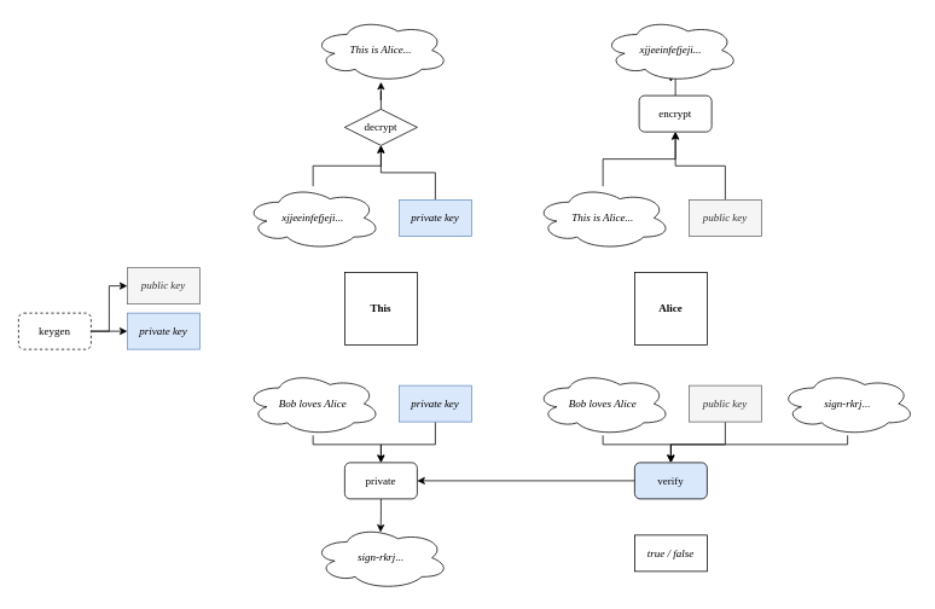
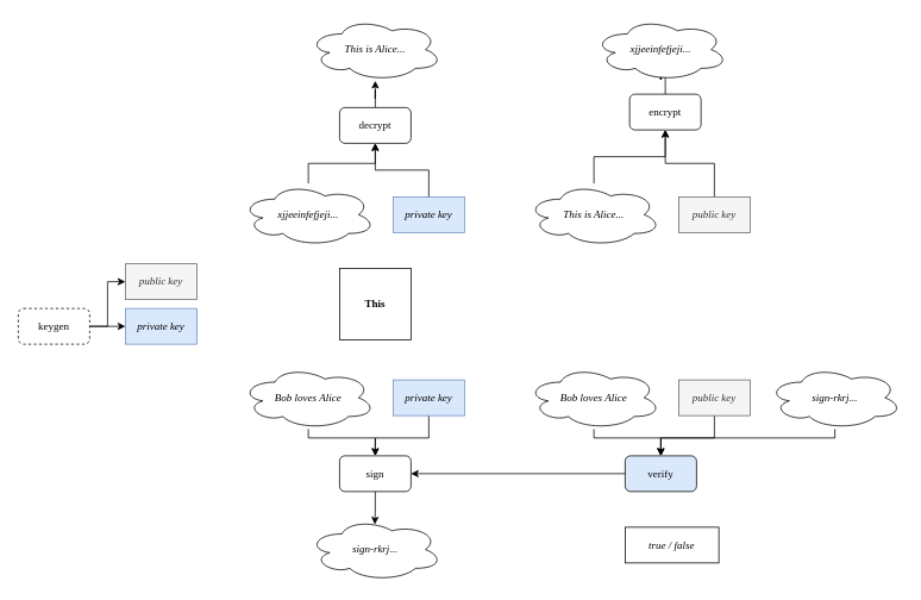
  <mxCell id="0" />
  <mxCell id="1" parent="0" />
  <mxCell id="2" value="This" style="whiteSpace=wrap;html=1;aspect=fixed;fontFamily=Times New Roman;fontStyle=1" parent="1" vertex="1"><mxGeometry x="380" y="300" width="80" height="80" as="geometry" /></mxCell>
- <mxCell id="3" value="Alice" style="whiteSpace=wrap;html=1;aspect=fixed;fontFamily=Times New Roman;fontStyle=1" parent="1" vertex="1"><mxGeometry x="700" y="300" width="80" height="80" as="geometry" /></mxCell>
  <mxCell id="4" style="edgeStyle=orthogonalEdgeStyle;rounded=0;orthogonalLoop=1;jettySize=auto;html=1;" parent="1" source="6" target="8" edge="1"><mxGeometry relative="1" as="geometry" /></mxCell>
  <mxCell id="5" style="edgeStyle=orthogonalEdgeStyle;rounded=0;orthogonalLoop=1;jettySize=auto;html=1;entryX=0;entryY=0.5;entryDx=0;entryDy=0;" parent="1" source="6" target="7" edge="1"><mxGeometry relative="1" as="geometry" /></mxCell>
  <mxCell id="6" value="keygen" style="rounded=1;whiteSpace=wrap;html=1;fontFamily=Times New Roman;dashed=1;" parent="1" vertex="1"><mxGeometry x="20" y="345" width="80" height="40" as="geometry" /></mxCell>
  <mxCell id="7" value="public key" style="rounded=0;whiteSpace=wrap;html=1;fontFamily=Times New Roman;fontStyle=2;fillColor=#f5f5f5;strokeColor=#666666;fontColor=#333333;" parent="1" vertex="1"><mxGeometry x="140" y="295" width="80" height="40" as="geometry" /></mxCell>
  <mxCell id="8" value="private key" style="rounded=0;whiteSpace=wrap;html=1;fontFamily=Times New Roman;fontStyle=2;fillColor=#dae8fc;strokeColor=#6c8ebf;" parent="1" vertex="1"><mxGeometry x="140" y="345" width="80" height="40" as="geometry" /></mxCell>
  <mxCell id="9" style="edgeStyle=orthogonalEdgeStyle;rounded=0;orthogonalLoop=1;jettySize=auto;html=1;" parent="1" source="10" target="12" edge="1"><mxGeometry relative="1" as="geometry" /></mxCell>
  <mxCell id="10" value="&lt;font face=&quot;Times New Roman&quot;&gt;This is Alice...&lt;/font&gt;" style="ellipse;shape=cloud;whiteSpace=wrap;html=1;fontStyle=2" parent="1" vertex="1"><mxGeometry x="590" y="205" width="150" height="70" as="geometry" /></mxCell>
  <mxCell id="11" style="edgeStyle=orthogonalEdgeStyle;rounded=0;orthogonalLoop=1;jettySize=auto;html=1;" parent="1" source="12" target="15" edge="1"><mxGeometry relative="1" as="geometry" /></mxCell>
  <mxCell id="12" value="encrypt" style="rounded=1;whiteSpace=wrap;html=1;fontFamily=Times New Roman;" parent="1" vertex="1"><mxGeometry x="705" y="105" width="80" height="40" as="geometry" /></mxCell>
  <mxCell id="13" style="edgeStyle=orthogonalEdgeStyle;rounded=0;orthogonalLoop=1;jettySize=auto;html=1;entryX=0.5;entryY=1;entryDx=0;entryDy=0;" parent="1" source="14" target="12" edge="1"><mxGeometry relative="1" as="geometry" /></mxCell>
  <mxCell id="14" value="public key" style="rounded=0;whiteSpace=wrap;html=1;fontFamily=Times New Roman;fontStyle=2;fillColor=#f5f5f5;strokeColor=#666666;fontColor=#333333;" parent="1" vertex="1"><mxGeometry x="760" y="220" width="80" height="40" as="geometry" /></mxCell>
  <mxCell id="15" value="&lt;font face=&quot;Times New Roman&quot;&gt;xjjeeinfefjeji...&lt;/font&gt;" style="ellipse;shape=cloud;whiteSpace=wrap;html=1;fontStyle=2" parent="1" vertex="1"><mxGeometry x="665" y="20" width="150" height="70" as="geometry" /></mxCell>
  <mxCell id="16" style="edgeStyle=orthogonalEdgeStyle;rounded=0;orthogonalLoop=1;jettySize=auto;html=1;" parent="1" source="17" target="19" edge="1"><mxGeometry relative="1" as="geometry" /></mxCell>
  <mxCell id="17" value="&lt;font face=&quot;Times New Roman&quot;&gt;xjjeeinfefjeji...&lt;/font&gt;" style="ellipse;shape=cloud;whiteSpace=wrap;html=1;fontStyle=2" parent="1" vertex="1"><mxGeometry x="270" y="205" width="150" height="70" as="geometry" /></mxCell>
  <mxCell id="18" style="edgeStyle=orthogonalEdgeStyle;rounded=0;orthogonalLoop=1;jettySize=auto;html=1;" parent="1" source="19" target="22" edge="1"><mxGeometry relative="1" as="geometry" /></mxCell>
- <mxCell id="19" value="decrypt" style="rhombus;whiteSpace=wrap;html=1;fontFamily=Times New Roman;" parent="1" vertex="1"><mxGeometry x="380" width="80" height="40" as="geometry" y="120" /></mxCell>
+ <mxCell id="19" value="decrypt" style="rounded=1;whiteSpace=wrap;html=1;fontFamily=Times New Roman;" parent="1" vertex="1"><mxGeometry x="380" width="80" height="40" as="geometry" y="120" /></mxCell>
  <mxCell id="20" style="edgeStyle=orthogonalEdgeStyle;rounded=0;orthogonalLoop=1;jettySize=auto;html=1;entryX=0.5;entryY=1;entryDx=0;entryDy=0;" parent="1" source="21" target="19" edge="1"><mxGeometry relative="1" as="geometry" /></mxCell>
  <mxCell id="21" value="private key" style="rounded=0;whiteSpace=wrap;html=1;fontFamily=Times New Roman;fontStyle=2;fillColor=#dae8fc;strokeColor=#6c8ebf;" parent="1" vertex="1"><mxGeometry x="440" y="220" width="80" height="40" as="geometry" /></mxCell>
  <mxCell id="22" value="&lt;font face=&quot;Times New Roman&quot;&gt;This is Alice...&lt;/font&gt;" style="ellipse;shape=cloud;whiteSpace=wrap;html=1;fontStyle=2" parent="1" vertex="1"><mxGeometry x="345" y="20" width="150" height="70" as="geometry" /></mxCell>
  <mxCell id="23" style="edgeStyle=orthogonalEdgeStyle;rounded=0;orthogonalLoop=1;jettySize=auto;html=1;entryX=0.497;entryY=0.097;entryDx=0;entryDy=0;entryPerimeter=0;" parent="1" source="24" target="29" edge="1"><mxGeometry relative="1" as="geometry" /></mxCell>
- <mxCell id="24" value="private" style="rounded=1;whiteSpace=wrap;html=1;fontFamily=Times New Roman;" parent="1" vertex="1"><mxGeometry x="380" y="510" width="80" height="40" as="geometry" /></mxCell>
+ <mxCell id="24" value="sign" style="rounded=1;whiteSpace=wrap;html=1;fontFamily=Times New Roman;" parent="1" vertex="1"><mxGeometry x="380" y="510" width="80" height="40" as="geometry" /></mxCell>
  <mxCell id="25" style="edgeStyle=orthogonalEdgeStyle;rounded=0;orthogonalLoop=1;jettySize=auto;html=1;entryX=0.5;entryY=0;entryDx=0;entryDy=0;" parent="1" source="26" target="24" edge="1"><mxGeometry relative="1" as="geometry"><Array as="points"><mxPoint x="345" y="490" /><mxPoint x="420" y="490" /></Array></mxGeometry></mxCell>
  <mxCell id="26" value="&lt;font face=&quot;Times New Roman&quot;&gt;Bob loves Alice&lt;/font&gt;" style="ellipse;shape=cloud;whiteSpace=wrap;html=1;fontStyle=2" parent="1" vertex="1"><mxGeometry x="270" y="410" width="150" height="70" as="geometry" /></mxCell>
  <mxCell id="27" style="edgeStyle=orthogonalEdgeStyle;rounded=0;orthogonalLoop=1;jettySize=auto;html=1;" parent="1" source="28" edge="1"><mxGeometry relative="1" as="geometry"><mxPoint x="420" y="510" as="targetPoint" /><Array as="points"><mxPoint x="480" y="490" /><mxPoint x="420" y="490" /></Array></mxGeometry></mxCell>
  <mxCell id="28" value="private key" style="rounded=0;whiteSpace=wrap;html=1;fontFamily=Times New Roman;fontStyle=2;fillColor=#dae8fc;strokeColor=#6c8ebf;" parent="1" vertex="1"><mxGeometry x="440" y="425" width="80" height="40" as="geometry" /></mxCell>
  <mxCell id="29" value="&lt;font face=&quot;Times New Roman&quot;&gt;sign-rkrj...&lt;/font&gt;" style="ellipse;shape=cloud;whiteSpace=wrap;html=1;fontStyle=2" parent="1" vertex="1"><mxGeometry x="345" y="580" width="150" height="70" as="geometry" /></mxCell>
  <mxCell id="30" style="edgeStyle=orthogonalEdgeStyle;rounded=0;orthogonalLoop=1;jettySize=auto;html=1;" parent="1" source="31" target="24" edge="1"><mxGeometry relative="1" as="geometry" /></mxCell>
  <mxCell id="31" value="verify" style="rounded=1;whiteSpace=wrap;html=1;fontFamily=Times New Roman;fillColor=#dae8fc;" parent="1" vertex="1"><mxGeometry x="700" y="510" width="80" height="40" as="geometry" /></mxCell>
  <mxCell id="32" style="edgeStyle=orthogonalEdgeStyle;rounded=0;orthogonalLoop=1;jettySize=auto;html=1;entryX=0.5;entryY=0;entryDx=0;entryDy=0;" parent="1" source="33" target="31" edge="1"><mxGeometry relative="1" as="geometry"><Array as="points"><mxPoint x="665" y="490" /><mxPoint x="740" y="490" /></Array></mxGeometry></mxCell>
  <mxCell id="33" value="&lt;font face=&quot;Times New Roman&quot;&gt;Bob loves Alice&lt;/font&gt;" style="ellipse;shape=cloud;whiteSpace=wrap;html=1;fontStyle=2" parent="1" vertex="1"><mxGeometry x="590" y="410" width="150" height="70" as="geometry" /></mxCell>
  <mxCell id="34" style="edgeStyle=orthogonalEdgeStyle;rounded=0;orthogonalLoop=1;jettySize=auto;html=1;" parent="1" source="35" edge="1"><mxGeometry relative="1" as="geometry"><mxPoint x="740" y="510" as="targetPoint" /><Array as="points"><mxPoint x="800" y="490" /><mxPoint x="740" y="490" /></Array></mxGeometry></mxCell>
  <mxCell id="35" value="public key" style="rounded=0;whiteSpace=wrap;html=1;fontFamily=Times New Roman;fontStyle=2;fillColor=#f5f5f5;strokeColor=#666666;fontColor=#333333;" parent="1" vertex="1"><mxGeometry x="760" y="425" width="80" height="40" as="geometry" /></mxCell>
  <mxCell id="36" style="edgeStyle=orthogonalEdgeStyle;rounded=0;orthogonalLoop=1;jettySize=auto;html=1;" parent="1" source="37" target="31" edge="1"><mxGeometry relative="1" as="geometry"><Array as="points"><mxPoint x="935" y="490" /><mxPoint x="740" y="490" /></Array></mxGeometry></mxCell>
  <mxCell id="37" value="&lt;font face=&quot;Times New Roman&quot;&gt;sign-rkrj...&lt;/font&gt;" style="ellipse;shape=cloud;whiteSpace=wrap;html=1;fontStyle=2" parent="1" vertex="1"><mxGeometry x="860" y="410" width="150" height="70" as="geometry" /></mxCell>
- <mxCell id="38" value="true / false" style="rounded=0;whiteSpace=wrap;html=1;fontFamily=Times New Roman;fontStyle=2;" parent="1" vertex="1"><mxGeometry x="700" y="590" width="80" height="40" as="geometry" /></mxCell>
+ <mxCell id="38" value="true / false" style="rounded=0;whiteSpace=wrap;html=1;fontFamily=Times New Roman;fontStyle=2;" parent="1" vertex="1"><mxGeometry x="700" y="590" width="105" height="40" as="geometry" /></mxCell>
